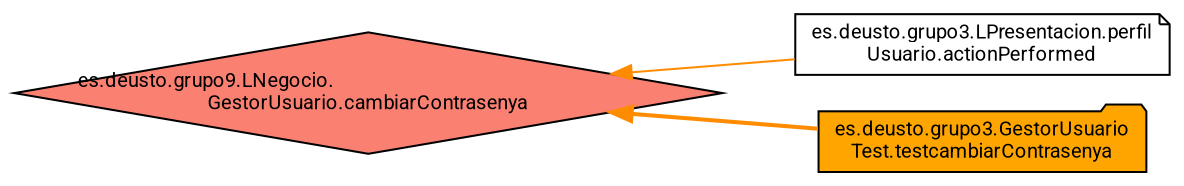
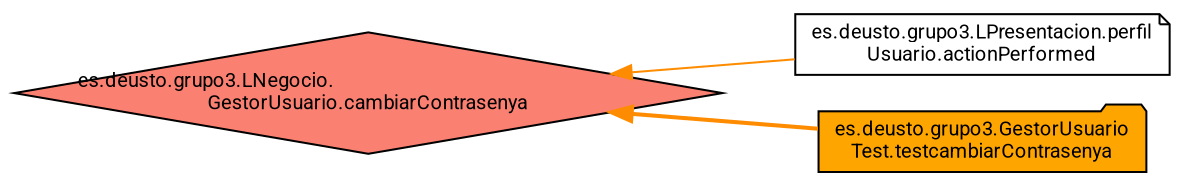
  digraph {
    rankdir=LR
    fontname=Roboto
    node [color=black fontname=Roboto fontsize=10 style=filled]
    edge [color=darkorange dir=back fontname=Roboto fontsize=10 labelfontname=Helvetica labelfontsize=10]
-   n1 [fillcolor=salmon fontcolor=black height=0.2 label="es.deusto.grupo9.LNegocio.\lGestorUsuario.cambiarContrasenya" shape=diamond width=0.4]
+   n1 [fillcolor=salmon fontcolor=black height=0.2 label="es.deusto.grupo3.LNegocio.\lGestorUsuario.cambiarContrasenya" shape=diamond width=0.4]
    n2 [fillcolor=white height=0.2 label="es.deusto.grupo3.LPresentacion.perfil\lUsuario.actionPerformed" shape=note width=0.4]
    n3 [fillcolor=orange height=0.2 label="es.deusto.grupo3.GestorUsuario\lTest.testcambiarContrasenya" shape=folder width=0.4]
    n1 -> n2 [style=solid]
    n1 -> n3 [style=bold]
  }
